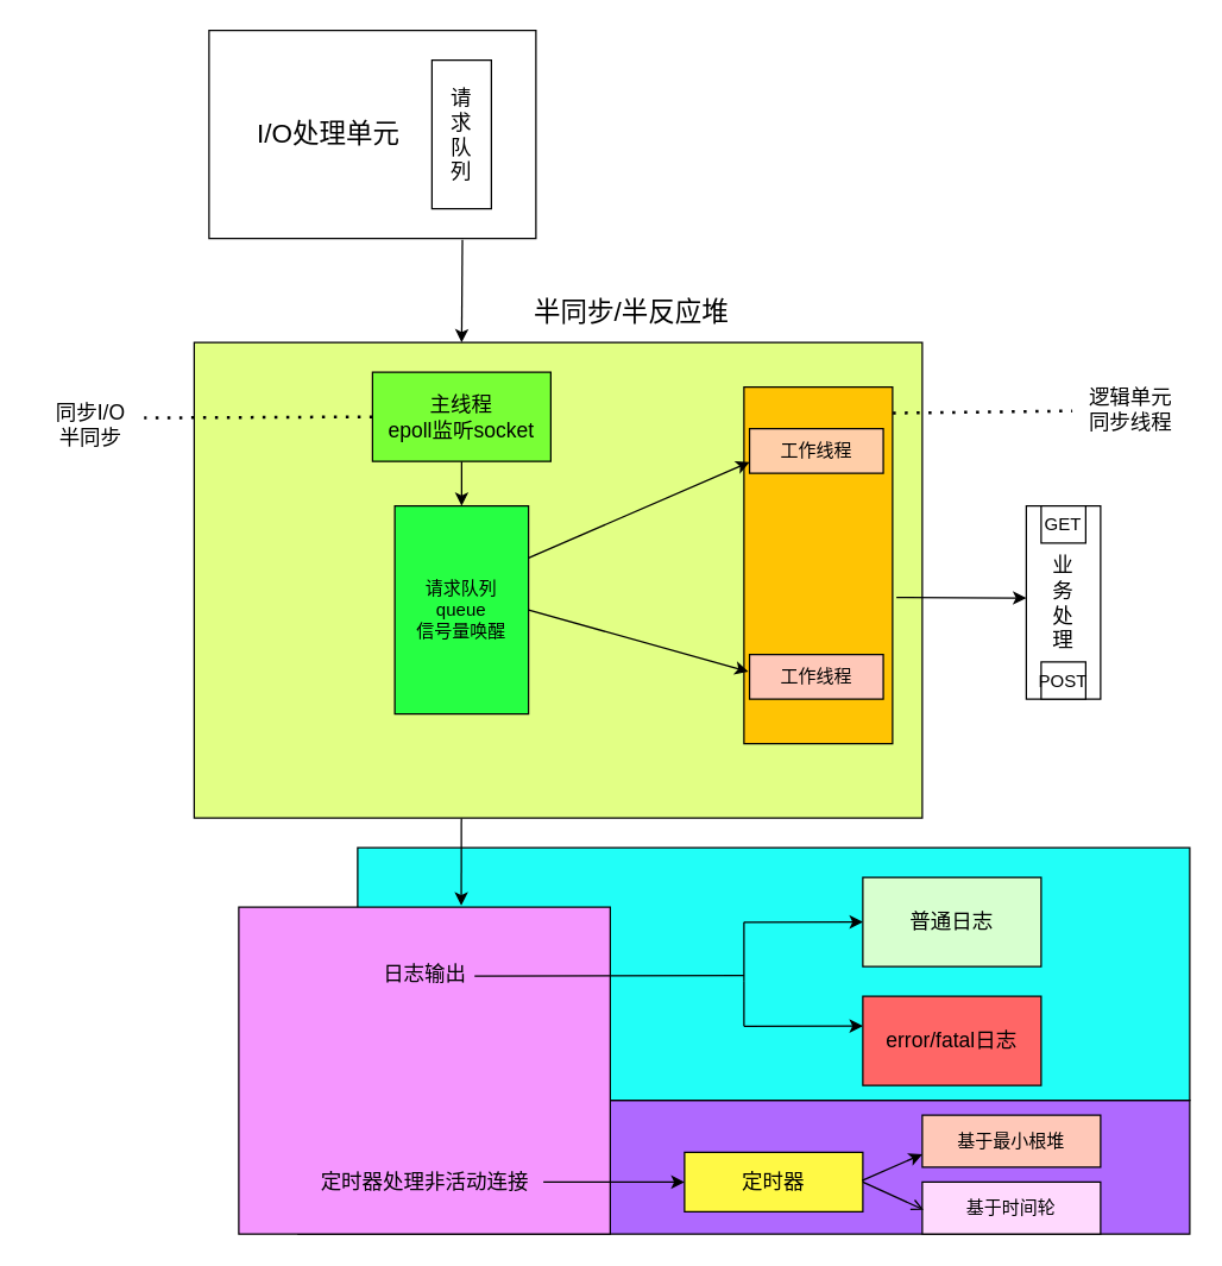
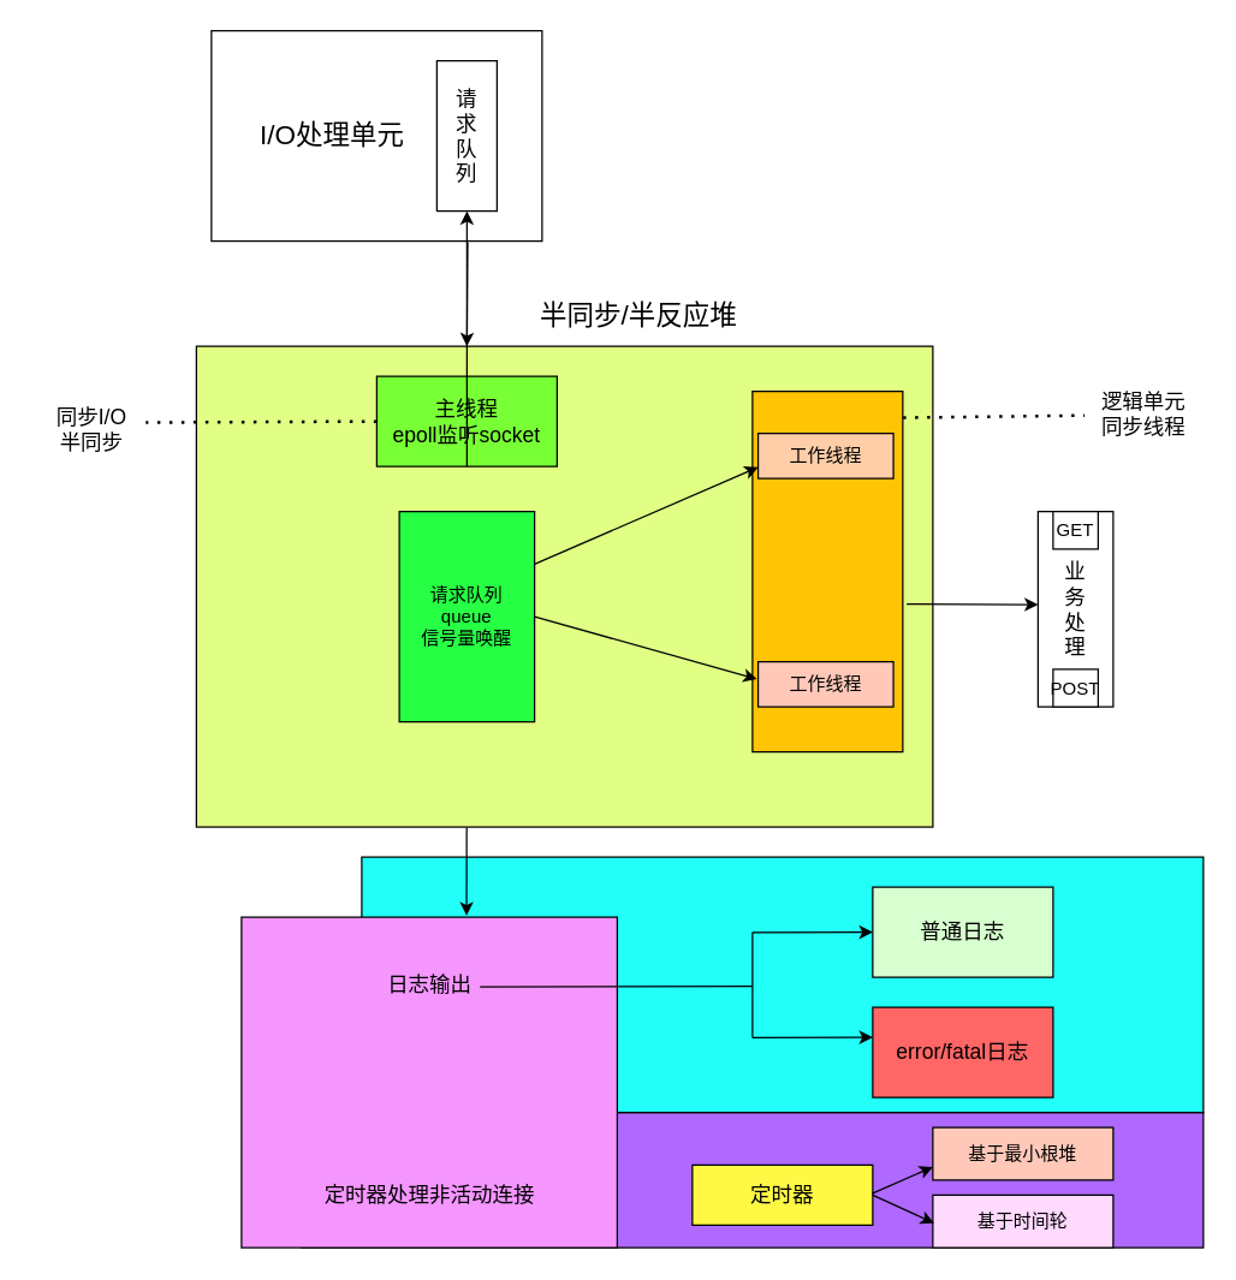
  <mxCell id="0" />
  <mxCell id="1" parent="0" />
  <mxCell id="2" value="" style="rounded=0;whiteSpace=wrap;html=1;fillColor=#AF69FF;" vertex="1" parent="1"><mxGeometry x="200" y="740" width="600" height="90" as="geometry" /></mxCell>
  <mxCell id="3" value="" style="rounded=0;whiteSpace=wrap;html=1;" vertex="1" parent="1"><mxGeometry x="140" y="20" width="220" height="140" as="geometry" /></mxCell>
  <mxCell id="4" value="" style="rounded=0;whiteSpace=wrap;html=1;fillColor=#21FFF8;" vertex="1" parent="1"><mxGeometry x="240" y="570" width="560" height="170" as="geometry" /></mxCell>
  <mxCell id="5" value="&lt;font style=&quot;font-size: 18px;&quot;&gt;半同步/半反应堆&lt;/font&gt;" style="text;html=1;align=center;verticalAlign=middle;resizable=0;points=[];autosize=1;strokeColor=none;fillColor=none;" vertex="1" parent="1"><mxGeometry x="349" y="190" width="150" height="40" as="geometry" /></mxCell>
  <mxCell id="6" value="&lt;font style=&quot;font-size: 14px;&quot;&gt;请&lt;br&gt;求&lt;br&gt;队&lt;br&gt;列&lt;/font&gt;" style="rounded=0;whiteSpace=wrap;html=1;" vertex="1" parent="1"><mxGeometry x="290" y="40" width="40" height="100" as="geometry" /></mxCell>
  <mxCell id="7" value="&lt;font style=&quot;font-size: 18px;&quot;&gt;I/O处理单元&lt;/font&gt;" style="text;html=1;align=center;verticalAlign=middle;resizable=0;points=[];autosize=1;strokeColor=none;fillColor=none;" vertex="1" parent="1"><mxGeometry x="160" y="70" width="120" height="40" as="geometry" /></mxCell>
  <mxCell id="8" value="" style="endArrow=classic;html=1;rounded=0;exitX=0.775;exitY=1.006;exitDx=0;exitDy=0;exitPerimeter=0;" edge="1" parent="1" source="3"><mxGeometry width="50" height="50" relative="1" as="geometry"><mxPoint x="430" y="150" as="sourcePoint" /><mxPoint x="310" y="230" as="targetPoint" /></mxGeometry></mxCell>
  <mxCell id="9" value="" style="rounded=0;whiteSpace=wrap;html=1;fillColor=#E2FF85;" vertex="1" parent="1"><mxGeometry x="130" y="230" width="490" height="320" as="geometry" /></mxCell>
  <mxCell id="10" value="&lt;font style=&quot;font-size: 14px;&quot;&gt;主线程&lt;br&gt;epoll监听socket&lt;/font&gt;" style="rounded=0;whiteSpace=wrap;html=1;fillColor=#79FF36;" vertex="1" parent="1"><mxGeometry x="250" y="250" width="120" height="60" as="geometry" /></mxCell>
  <mxCell id="11" value="" style="endArrow=none;dashed=1;html=1;dashPattern=1 3;strokeWidth=2;rounded=0;exitX=0;exitY=0.5;exitDx=0;exitDy=0;entryX=0.954;entryY=0.415;entryDx=0;entryDy=0;entryPerimeter=0;" edge="1" parent="1" source="10" target="13"><mxGeometry width="50" height="50" relative="1" as="geometry"><mxPoint x="430" y="370" as="sourcePoint" /><mxPoint x="100" y="300" as="targetPoint" /></mxGeometry></mxCell>
  <mxCell id="12" value="" style="rounded=0;whiteSpace=wrap;html=1;fillColor=#F596FF;" vertex="1" parent="1"><mxGeometry x="160" y="610" width="250" height="220" as="geometry" /></mxCell>
  <mxCell id="13" value="&lt;font style=&quot;font-size: 14px;&quot;&gt;同步I/O&lt;br&gt;半同步&lt;/font&gt;" style="text;html=1;align=center;verticalAlign=middle;resizable=0;points=[];autosize=1;strokeColor=none;fillColor=none;" vertex="1" parent="1"><mxGeometry x="20" y="260" width="80" height="50" as="geometry" /></mxCell>
- <mxCell id="14" value="" style="endArrow=classic;html=1;rounded=0;exitX=0.5;exitY=1;exitDx=0;exitDy=0;entryX=0.5;entryY=0;entryDx=0;entryDy=0;" edge="1" parent="1" source="10" target="15"><mxGeometry width="50" height="50" relative="1" as="geometry"><mxPoint x="310" y="370" as="sourcePoint" /><mxPoint x="310" y="380" as="targetPoint" /></mxGeometry></mxCell>
+ <mxCell id="14" value="" style="endArrow=classic;html=1;rounded=0;exitX=0.5;exitY=1;exitDx=0;exitDy=0;" edge="1" parent="1" source="10" target="6"><mxGeometry width="50" height="50" relative="1" as="geometry"><mxPoint x="310" y="370" as="sourcePoint" /><mxPoint x="310" y="380" as="targetPoint" /></mxGeometry></mxCell>
  <mxCell id="15" value="请求队列&lt;br&gt;queue&lt;br&gt;信号量唤醒" style="rounded=0;whiteSpace=wrap;html=1;fillColor=#26FF43;" vertex="1" parent="1"><mxGeometry x="265" y="340" width="90" height="140" as="geometry" /></mxCell>
  <mxCell id="16" value="" style="rounded=0;whiteSpace=wrap;html=1;fillColor=#FFC403;" vertex="1" parent="1"><mxGeometry x="500" y="260" width="100" height="240" as="geometry" /></mxCell>
  <mxCell id="17" value="工作线程" style="rounded=0;whiteSpace=wrap;html=1;fillColor=#FFCEA8;" vertex="1" parent="1"><mxGeometry x="503.75" y="288" width="90" height="30" as="geometry" /></mxCell>
  <mxCell id="18" value="工作线程" style="rounded=0;whiteSpace=wrap;html=1;fillColor=#FFC8B8;" vertex="1" parent="1"><mxGeometry x="503.75" y="440" width="90" height="30" as="geometry" /></mxCell>
  <mxCell id="19" value="" style="endArrow=classic;html=1;rounded=0;exitX=1;exitY=0.25;exitDx=0;exitDy=0;entryX=0;entryY=0.75;entryDx=0;entryDy=0;" edge="1" parent="1" source="15" target="17"><mxGeometry width="50" height="50" relative="1" as="geometry"><mxPoint x="371" y="408" as="sourcePoint" /><mxPoint x="370" y="490" as="targetPoint" /></mxGeometry></mxCell>
  <mxCell id="20" value="&lt;font style=&quot;font-size: 14px;&quot;&gt;逻辑单元&lt;br&gt;同步线程&lt;/font&gt;" style="text;html=1;align=center;verticalAlign=middle;resizable=0;points=[];autosize=1;strokeColor=none;fillColor=none;" vertex="1" parent="1"><mxGeometry x="720" y="250" width="80" height="50" as="geometry" /></mxCell>
  <mxCell id="21" value="&lt;font style=&quot;font-size: 14px;&quot;&gt;日志输出&lt;/font&gt;" style="text;html=1;align=center;verticalAlign=middle;resizable=0;points=[];autosize=1;strokeColor=none;fillColor=none;" vertex="1" parent="1"><mxGeometry x="245" y="640" width="80" height="30" as="geometry" /></mxCell>
  <mxCell id="22" value="" style="endArrow=classic;html=1;rounded=0;exitX=1.01;exitY=0.57;exitDx=0;exitDy=0;exitPerimeter=0;" edge="1" parent="1"><mxGeometry width="50" height="50" relative="1" as="geometry"><mxPoint x="500" y="620.1" as="sourcePoint" /><mxPoint x="580" y="620" as="targetPoint" /></mxGeometry></mxCell>
  <mxCell id="23" value="" style="endArrow=none;html=1;rounded=0;exitX=0.921;exitY=0.544;exitDx=0;exitDy=0;exitPerimeter=0;" edge="1" parent="1" source="21"><mxGeometry width="50" height="50" relative="1" as="geometry"><mxPoint x="450" y="740" as="sourcePoint" /><mxPoint x="500" y="656" as="targetPoint" /></mxGeometry></mxCell>
  <mxCell id="24" value="" style="endArrow=none;html=1;rounded=0;" edge="1" parent="1"><mxGeometry width="50" height="50" relative="1" as="geometry"><mxPoint x="500" y="660" as="sourcePoint" /><mxPoint x="500" y="620" as="targetPoint" /></mxGeometry></mxCell>
  <mxCell id="25" value="" style="endArrow=classic;html=1;rounded=0;exitX=1.01;exitY=0.57;exitDx=0;exitDy=0;exitPerimeter=0;" edge="1" parent="1"><mxGeometry width="50" height="50" relative="1" as="geometry"><mxPoint x="500" y="690.1" as="sourcePoint" /><mxPoint x="580" y="690" as="targetPoint" /></mxGeometry></mxCell>
  <mxCell id="26" value="&lt;font style=&quot;font-size: 14px;&quot;&gt;普通日志&lt;/font&gt;" style="rounded=0;whiteSpace=wrap;html=1;fillColor=#D7FFCF;" vertex="1" parent="1"><mxGeometry x="580" y="590" width="120" height="60" as="geometry" /></mxCell>
  <mxCell id="27" value="&lt;font style=&quot;font-size: 14px;&quot;&gt;定时器处理非活动连接&lt;/font&gt;" style="text;html=1;align=center;verticalAlign=middle;resizable=0;points=[];autosize=1;strokeColor=none;fillColor=none;" vertex="1" parent="1"><mxGeometry x="205" y="780" width="160" height="30" as="geometry" /></mxCell>
  <mxCell id="28" value="&lt;span style=&quot;font-size: 14px;&quot;&gt;error/fatal日志&lt;/span&gt;" style="rounded=0;whiteSpace=wrap;html=1;fillColor=#FF6666;" vertex="1" parent="1"><mxGeometry x="580" y="670" width="120" height="60" as="geometry" /></mxCell>
- <mxCell id="29" value="" style="endArrow=classic;html=1;rounded=0;entryX=0;entryY=0.5;entryDx=0;entryDy=0;" edge="1" parent="1" source="27" target="30"><mxGeometry width="50" height="50" relative="1" as="geometry"><mxPoint x="370" y="800" as="sourcePoint" /><mxPoint x="460" y="780" as="targetPoint" /></mxGeometry></mxCell>
  <mxCell id="30" value="&lt;font style=&quot;font-size: 14px;&quot;&gt;定时器&lt;/font&gt;" style="rounded=0;whiteSpace=wrap;html=1;fillColor=#FFF945;" vertex="1" parent="1"><mxGeometry x="460" y="775" width="120" height="40" as="geometry" /></mxCell>
  <mxCell id="31" value="基于最小根堆" style="rounded=0;whiteSpace=wrap;html=1;fillColor=#ffc8b8;" vertex="1" parent="1"><mxGeometry x="620" y="750" width="120" height="35" as="geometry" /></mxCell>
  <mxCell id="32" value="基于时间轮" style="rounded=0;whiteSpace=wrap;html=1;fillColor=#FFD9FE;" vertex="1" parent="1"><mxGeometry x="620" y="795" width="120" height="35" as="geometry" /></mxCell>
  <mxCell id="33" value="" style="endArrow=classic;html=1;rounded=0;entryX=0;entryY=0.75;entryDx=0;entryDy=0;exitX=0.996;exitY=0.475;exitDx=0;exitDy=0;exitPerimeter=0;" edge="1" parent="1" source="30" target="31"><mxGeometry width="50" height="50" relative="1" as="geometry"><mxPoint x="570" y="860" as="sourcePoint" /><mxPoint x="620" y="810" as="targetPoint" /></mxGeometry></mxCell>
- <mxCell id="34" value="" style="endArrow=open;html=1;rounded=0;entryX=0.007;entryY=0.533;entryDx=0;entryDy=0;exitX=1;exitY=0.5;exitDx=0;exitDy=0;entryPerimeter=0;" edge="1" parent="1" source="30" target="32"><mxGeometry width="50" height="50" relative="1" as="geometry"><mxPoint x="590" y="789" as="sourcePoint" /><mxPoint x="630" y="776" as="targetPoint" /></mxGeometry></mxCell>
+ <mxCell id="34" value="" style="endArrow=classic;html=1;rounded=0;entryX=0.007;entryY=0.533;entryDx=0;entryDy=0;exitX=1;exitY=0.5;exitDx=0;exitDy=0;entryPerimeter=0;" edge="1" parent="1" source="30" target="32"><mxGeometry width="50" height="50" relative="1" as="geometry"><mxPoint x="590" y="789" as="sourcePoint" /><mxPoint x="630" y="776" as="targetPoint" /></mxGeometry></mxCell>
  <mxCell id="35" value="" style="endArrow=classic;html=1;rounded=0;exitX=1;exitY=0.5;exitDx=0;exitDy=0;entryX=0.029;entryY=0.798;entryDx=0;entryDy=0;entryPerimeter=0;" edge="1" parent="1" source="15" target="16"><mxGeometry width="50" height="50" relative="1" as="geometry"><mxPoint x="365" y="385" as="sourcePoint" /><mxPoint x="514" y="321" as="targetPoint" /></mxGeometry></mxCell>
  <mxCell id="36" value="" style="endArrow=none;dashed=1;html=1;dashPattern=1 3;strokeWidth=2;rounded=0;entryX=0.012;entryY=0.521;entryDx=0;entryDy=0;entryPerimeter=0;exitX=1.002;exitY=0.073;exitDx=0;exitDy=0;exitPerimeter=0;" edge="1" parent="1" source="16" target="20"><mxGeometry width="50" height="50" relative="1" as="geometry"><mxPoint x="600" y="280" as="sourcePoint" /><mxPoint x="700" y="320" as="targetPoint" /></mxGeometry></mxCell>
  <mxCell id="37" value="" style="endArrow=classic;html=1;rounded=0;exitX=0.367;exitY=1.001;exitDx=0;exitDy=0;exitPerimeter=0;entryX=0.599;entryY=-0.005;entryDx=0;entryDy=0;entryPerimeter=0;" edge="1" parent="1" source="9" target="12"><mxGeometry width="50" height="50" relative="1" as="geometry"><mxPoint x="424" y="600" as="sourcePoint" /><mxPoint x="474" y="550" as="targetPoint" /></mxGeometry></mxCell>
  <mxCell id="38" value="" style="endArrow=classic;html=1;rounded=0;exitX=1.026;exitY=0.59;exitDx=0;exitDy=0;exitPerimeter=0;" edge="1" parent="1" source="16"><mxGeometry width="50" height="50" relative="1" as="geometry"><mxPoint x="620" y="400" as="sourcePoint" /><mxPoint x="690" y="402" as="targetPoint" /></mxGeometry></mxCell>
  <mxCell id="39" value="&lt;font style=&quot;font-size: 14px;&quot;&gt;业&lt;br&gt;务&lt;br&gt;处&lt;br&gt;理&lt;/font&gt;" style="rounded=0;whiteSpace=wrap;html=1;" vertex="1" parent="1"><mxGeometry x="690" y="340" width="50" height="130" as="geometry" /></mxCell>
  <mxCell id="40" value="GET" style="rounded=0;whiteSpace=wrap;html=1;" vertex="1" parent="1"><mxGeometry x="700" y="340" width="30" height="25" as="geometry" /></mxCell>
  <mxCell id="41" value="POST" style="rounded=0;whiteSpace=wrap;html=1;" vertex="1" parent="1"><mxGeometry x="700" y="445" width="30" height="25" as="geometry" /></mxCell>
  <mxCell id="42" value="" style="endArrow=none;html=1;rounded=0;" edge="1" parent="1"><mxGeometry width="50" height="50" relative="1" as="geometry"><mxPoint x="500" y="690" as="sourcePoint" /><mxPoint x="500" y="660" as="targetPoint" /></mxGeometry></mxCell>
